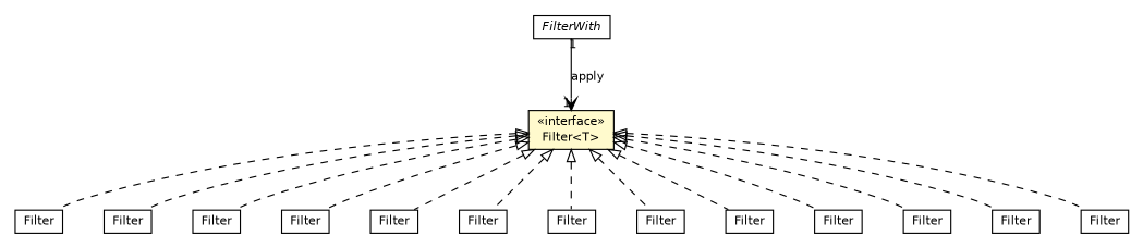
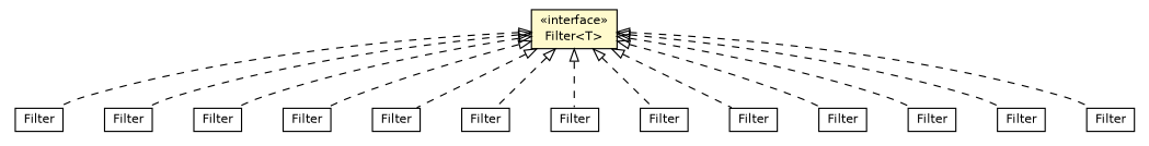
  digraph {
    nodesep=0.25
    ranksep=0.5
    node [fontcolor=black fontname=Helvetica fontsize=10.0 shape=plaintext]
    edge [arrowtail=empty dir=back fontname=Helvetica fontsize=10 headport=p labelfontname=Helvetica labelfontsize=10 style=dashed tailport=p]
    n1 [label=<<table title="io.werval.api.filters.Filter" border="0" cellborder="1" cellspacing="0" cellpadding="2" port="p" bgcolor="lemonChiffon" href="./Filter.html"> 		<tr><td><table border="0" cellspacing="0" cellpadding="1"> <tr><td align="center" balign="center"> &#171;interface&#187; </td></tr> <tr><td align="center" balign="center"> Filter&lt;T&gt; </td></tr> 		</table></td></tr> 		</table>>]
    n2 [label=<<table title="io.werval.filters.AcceptContentTypes.Filter" border="0" cellborder="1" cellspacing="0" cellpadding="2" port="p" href="../../filters/AcceptContentTypes.Filter.html"> 		<tr><td><table border="0" cellspacing="0" cellpadding="1"> <tr><td align="center" balign="center"> Filter </td></tr> 		</table></td></tr> 		</table>>]
    n3 [label=<<table title="io.werval.filters.Cached.Filter" border="0" cellborder="1" cellspacing="0" cellpadding="2" port="p" href="../../filters/Cached.Filter.html"> 		<tr><td><table border="0" cellspacing="0" cellpadding="1"> <tr><td align="center" balign="center"> Filter </td></tr> 		</table></td></tr> 		</table>>]
    n4 [label=<<table title="io.werval.filters.ContentSecurityPolicy.Filter" border="0" cellborder="1" cellspacing="0" cellpadding="2" port="p" href="../../filters/ContentSecurityPolicy.Filter.html"> 		<tr><td><table border="0" cellspacing="0" cellpadding="1"> <tr><td align="center" balign="center"> Filter </td></tr> 		</table></td></tr> 		</table>>]
    n5 [label=<<table title="io.werval.filters.CORS.Filter" border="0" cellborder="1" cellspacing="0" cellpadding="2" port="p" href="../../filters/CORS.Filter.html"> 		<tr><td><table border="0" cellspacing="0" cellpadding="1"> <tr><td align="center" balign="center"> Filter </td></tr> 		</table></td></tr> 		</table>>]
    n6 [label=<<table title="io.werval.filters.DoNotTrack.Filter" border="0" cellborder="1" cellspacing="0" cellpadding="2" port="p" href="../../filters/DoNotTrack.Filter.html"> 		<tr><td><table border="0" cellspacing="0" cellpadding="1"> <tr><td align="center" balign="center"> Filter </td></tr> 		</table></td></tr> 		</table>>]
    n7 [label=<<table title="io.werval.filters.HSTS.Filter" border="0" cellborder="1" cellspacing="0" cellpadding="2" port="p" href="../../filters/HSTS.Filter.html"> 		<tr><td><table border="0" cellspacing="0" cellpadding="1"> <tr><td align="center" balign="center"> Filter </td></tr> 		</table></td></tr> 		</table>>]
    n8 [label=<<table title="io.werval.filters.LogIfSlow.Filter" border="0" cellborder="1" cellspacing="0" cellpadding="2" port="p" href="../../filters/LogIfSlow.Filter.html"> 		<tr><td><table border="0" cellspacing="0" cellpadding="1"> <tr><td align="center" balign="center"> Filter </td></tr> 		</table></td></tr> 		</table>>]
    n9 [label=<<table title="io.werval.filters.NeverCached.Filter" border="0" cellborder="1" cellspacing="0" cellpadding="2" port="p" href="../../filters/NeverCached.Filter.html"> 		<tr><td><table border="0" cellspacing="0" cellpadding="1"> <tr><td align="center" balign="center"> Filter </td></tr> 		</table></td></tr> 		</table>>]
    n10 [label=<<table title="io.werval.filters.RemoveHeaders.Filter" border="0" cellborder="1" cellspacing="0" cellpadding="2" port="p" href="../../filters/RemoveHeaders.Filter.html"> 		<tr><td><table border="0" cellspacing="0" cellpadding="1"> <tr><td align="center" balign="center"> Filter </td></tr> 		</table></td></tr> 		</table>>]
    n11 [label=<<table title="io.werval.filters.SetHeader.Filter" border="0" cellborder="1" cellspacing="0" cellpadding="2" port="p" href="../../filters/SetHeader.Filter.html"> 		<tr><td><table border="0" cellspacing="0" cellpadding="1"> <tr><td align="center" balign="center"> Filter </td></tr> 		</table></td></tr> 		</table>>]
    n12 [label=<<table title="io.werval.filters.XContentTypeOptions.Filter" border="0" cellborder="1" cellspacing="0" cellpadding="2" port="p" href="../../filters/XContentTypeOptions.Filter.html"> 		<tr><td><table border="0" cellspacing="0" cellpadding="1"> <tr><td align="center" balign="center"> Filter </td></tr> 		</table></td></tr> 		</table>>]
    n13 [label=<<table title="io.werval.filters.XFrameOptions.Filter" border="0" cellborder="1" cellspacing="0" cellpadding="2" port="p" href="../../filters/XFrameOptions.Filter.html"> 		<tr><td><table border="0" cellspacing="0" cellpadding="1"> <tr><td align="center" balign="center"> Filter </td></tr> 		</table></td></tr> 		</table>>]
    n14 [label=<<table title="io.werval.filters.XXSSProtection.Filter" border="0" cellborder="1" cellspacing="0" cellpadding="2" port="p" href="../../filters/XXSSProtection.Filter.html"> 		<tr><td><table border="0" cellspacing="0" cellpadding="1"> <tr><td align="center" balign="center"> Filter </td></tr> 		</table></td></tr> 		</table>>]
-   n15 [label=<<table title="io.werval.api.filters.FilterWith" border="0" cellborder="1" cellspacing="0" cellpadding="2" port="p" href="./FilterWith.html"> 		<tr><td><table border="0" cellspacing="0" cellpadding="1"> <tr><td align="center" balign="center"><font face="Helvetica-Oblique"> FilterWith </font></td></tr> 		</table></td></tr> 		</table>>]
    n1 -> n2
    n1 -> n3
    n1 -> n4
    n1 -> n5
    n1 -> n6
    n1 -> n7
    n1 -> n8
    n1 -> n9
    n1 -> n10
    n1 -> n11
    n1 -> n12
    n1 -> n13
    n1 -> n14
-   n15 -> n1 [arrowhead=open color=black fontcolor=black fontsize=10.0 headlabel=1 label=apply taillabel=1 arrowtail="" dir="" style=""]
  }
